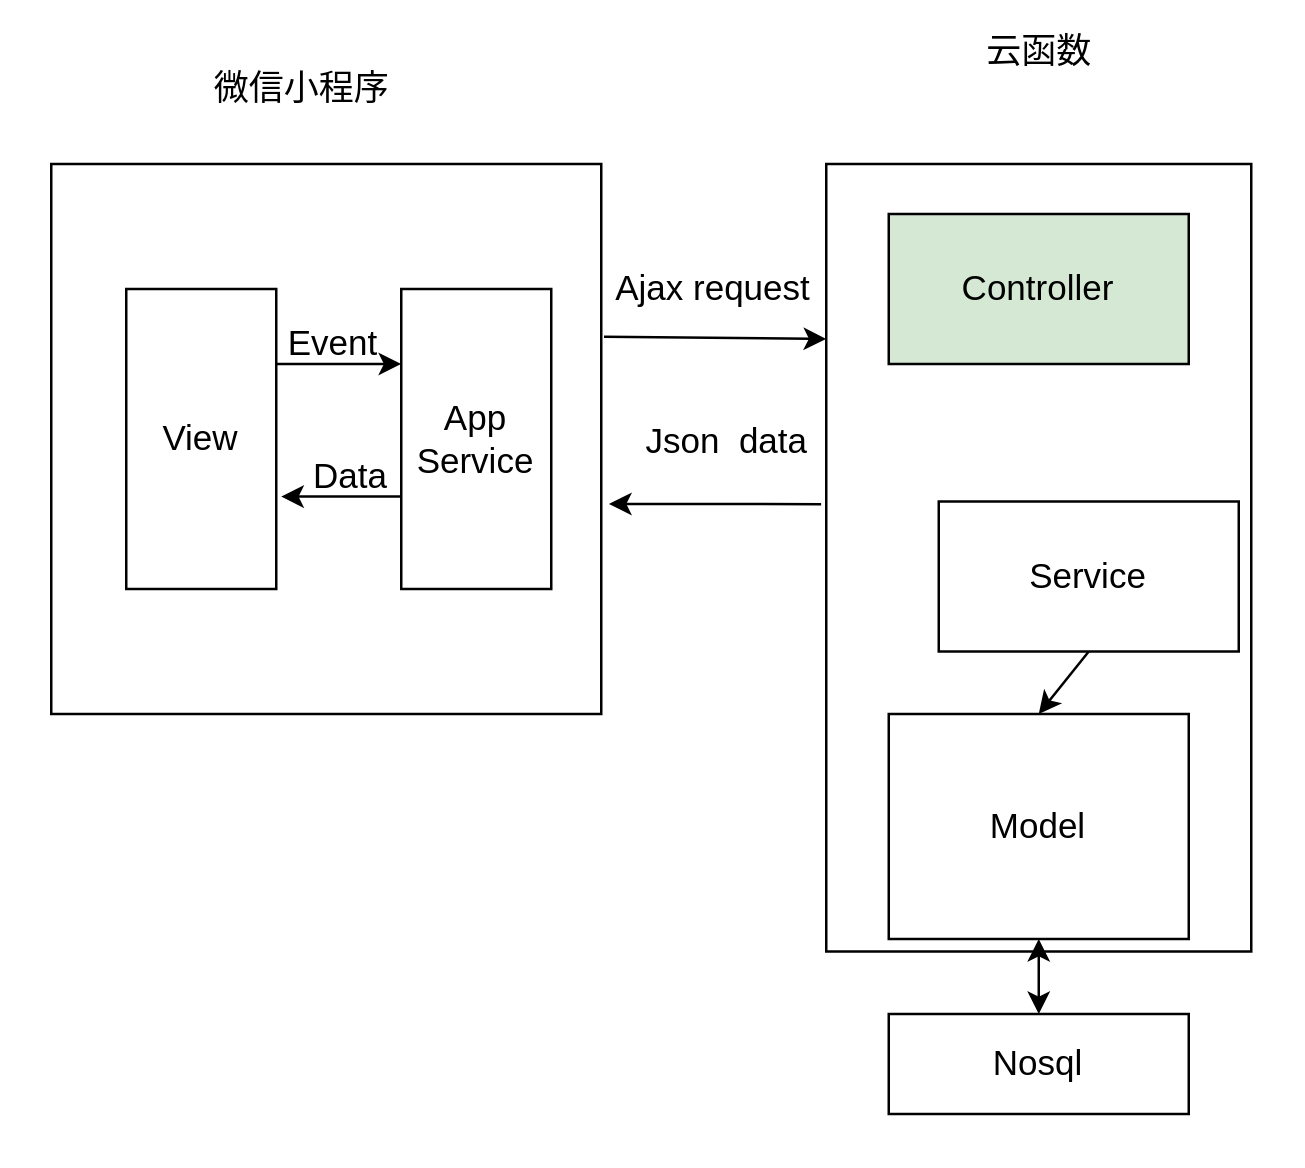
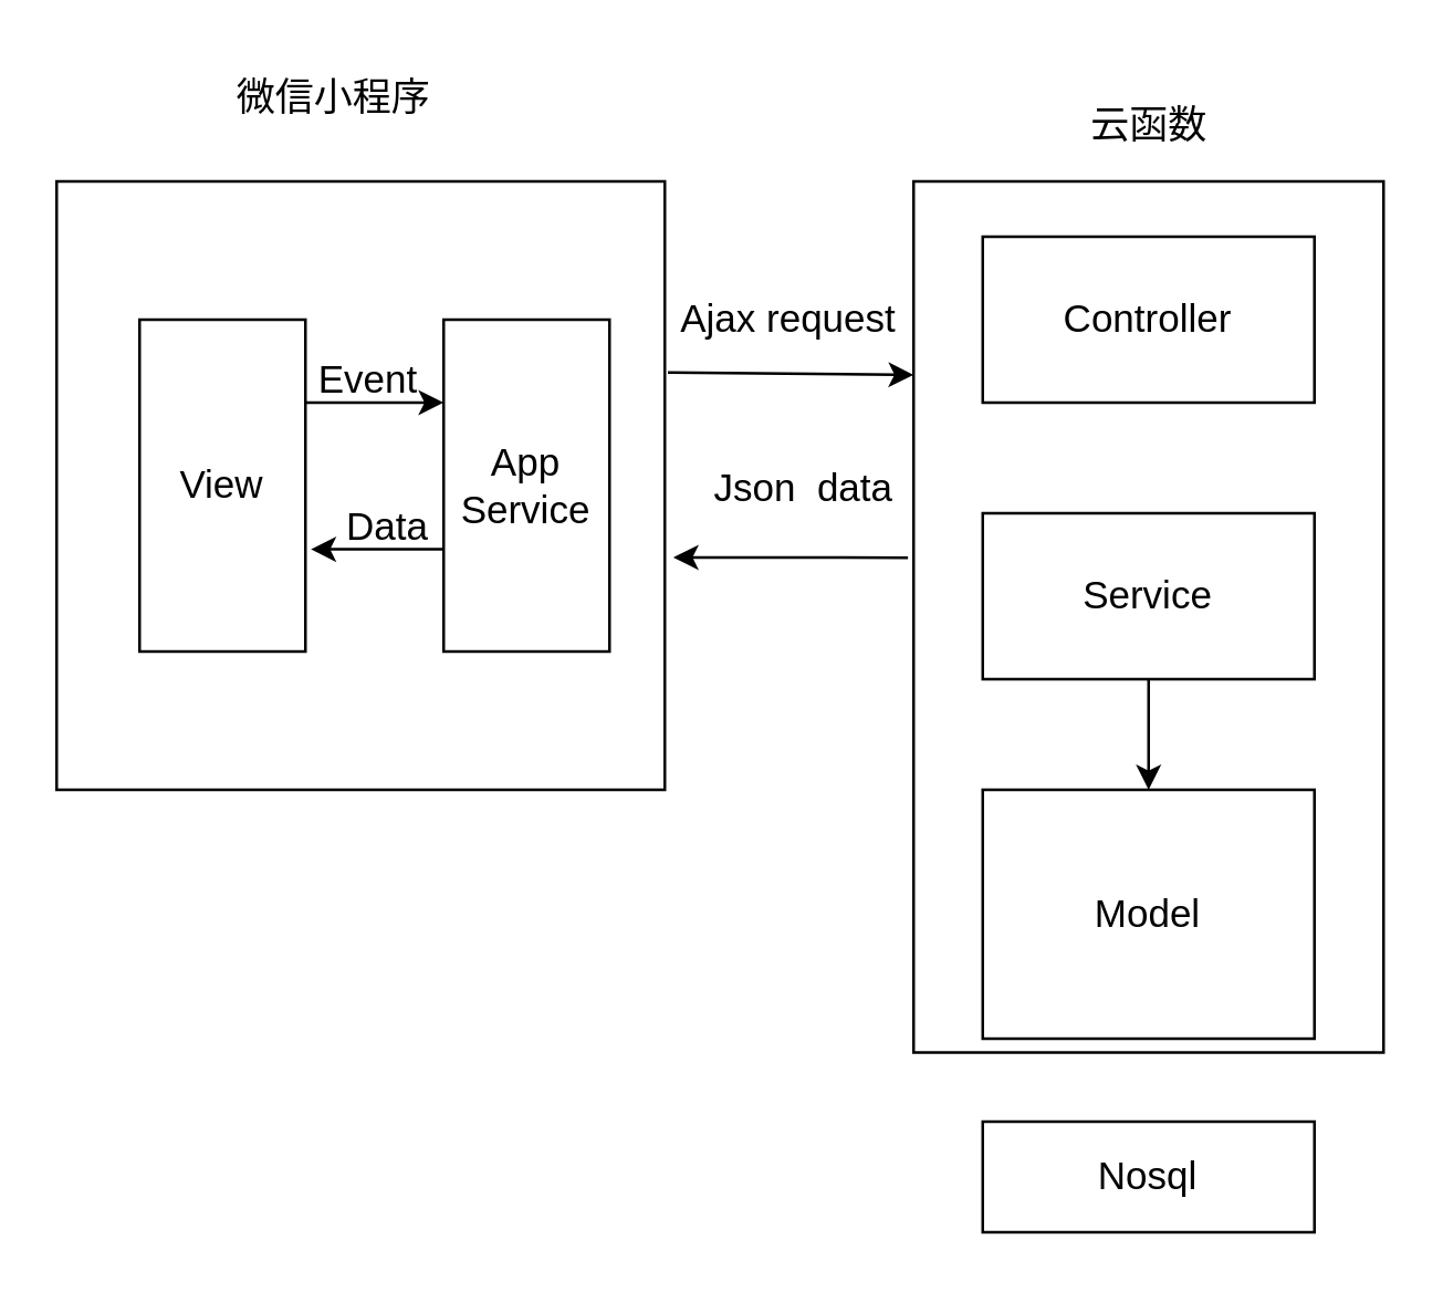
  <mxCell id="0" />
  <mxCell id="1" parent="0" />
  <mxCell id="2" value="" style="whiteSpace=wrap;html=1;aspect=fixed;fontStyle=0;fontSize=14;" vertex="1" parent="1"><mxGeometry x="20" y="65" width="220" height="220" as="geometry" /></mxCell>
  <mxCell id="3" value="View" style="rounded=0;whiteSpace=wrap;html=1;direction=south;fontStyle=0;fontSize=14;" vertex="1" parent="1"><mxGeometry x="50" y="115" width="60" height="120" as="geometry" /></mxCell>
  <mxCell id="4" value="App&lt;br style=&quot;font-size: 14px;&quot;&gt;Service" style="rounded=0;whiteSpace=wrap;html=1;direction=south;fontStyle=0;fontSize=14;" vertex="1" parent="1"><mxGeometry x="160" y="115" width="60" height="120" as="geometry" /></mxCell>
  <mxCell id="5" value="" style="endArrow=classic;html=1;rounded=0;exitX=0.25;exitY=0;exitDx=0;exitDy=0;entryX=0.25;entryY=1;entryDx=0;entryDy=0;fontStyle=0;fontSize=14;" edge="1" parent="1" source="3" target="4"><mxGeometry width="50" height="50" relative="1" as="geometry"><mxPoint x="290" y="305" as="sourcePoint" /><mxPoint x="340" y="255" as="targetPoint" /></mxGeometry></mxCell>
  <mxCell id="6" value="" style="endArrow=classic;html=1;rounded=0;exitX=0.692;exitY=1;exitDx=0;exitDy=0;entryX=0.692;entryY=-0.033;entryDx=0;entryDy=0;exitPerimeter=0;entryPerimeter=0;fontStyle=0;fontSize=14;" edge="1" parent="1" source="4" target="3"><mxGeometry width="50" height="50" relative="1" as="geometry"><mxPoint x="120" y="155" as="sourcePoint" /><mxPoint x="170" y="155" as="targetPoint" /></mxGeometry></mxCell>
  <mxCell id="7" value="Event" style="text;html=1;strokeColor=none;fillColor=none;align=center;verticalAlign=middle;whiteSpace=wrap;rounded=0;fontStyle=0;fontSize=14;" vertex="1" parent="1"><mxGeometry x="103" y="122" width="60" height="30" as="geometry" /></mxCell>
  <mxCell id="8" value="Data" style="text;html=1;strokeColor=none;fillColor=none;align=center;verticalAlign=middle;whiteSpace=wrap;rounded=0;fontStyle=0;fontSize=14;" vertex="1" parent="1"><mxGeometry x="110" y="175" width="60" height="30" as="geometry" /></mxCell>
  <mxCell id="9" value="" style="rounded=0;whiteSpace=wrap;html=1;direction=south;fontStyle=0;fontSize=14;" vertex="1" parent="1"><mxGeometry x="330" y="65" width="170" height="315" as="geometry" /></mxCell>
  <mxCell id="10" value="Model" style="rounded=0;whiteSpace=wrap;html=1;fontStyle=0;fontSize=14;" vertex="1" parent="1"><mxGeometry x="355" y="285" width="120" height="90" as="geometry" /></mxCell>
- <mxCell id="11" value="Service" style="rounded=0;whiteSpace=wrap;html=1;fontStyle=0;fontSize=14;" vertex="1" parent="1"><mxGeometry x="375" y="200" width="120" height="60" as="geometry" /></mxCell>
- <mxCell id="12" value="Controller" style="rounded=0;whiteSpace=wrap;html=1;fontStyle=0;fontSize=14;fillColor=#d5e8d4;" vertex="1" parent="1"><mxGeometry x="355" y="85" width="120" height="60" as="geometry" /></mxCell>
+ <mxCell id="11" value="Service" style="rounded=0;whiteSpace=wrap;html=1;fontStyle=0;fontSize=14;" vertex="1" parent="1"><mxGeometry x="355" y="185" width="120" height="60" as="geometry" /></mxCell>
+ <mxCell id="12" value="Controller" style="rounded=0;whiteSpace=wrap;html=1;fontStyle=0;fontSize=14;" vertex="1" parent="1"><mxGeometry x="355" y="85" width="120" height="60" as="geometry" /></mxCell>
  <mxCell id="13" value="Nosql" style="rounded=0;whiteSpace=wrap;html=1;fontStyle=0;fontSize=14;" vertex="1" parent="1"><mxGeometry x="355" y="405" width="120" height="40" as="geometry" /></mxCell>
- <mxCell id="14" value="" style="endArrow=classic;startArrow=classic;html=1;rounded=0;exitX=0.5;exitY=0;exitDx=0;exitDy=0;fontStyle=0;fontSize=14;" edge="1" parent="1" source="13" target="10"><mxGeometry width="50" height="50" relative="1" as="geometry"><mxPoint x="290" y="305" as="sourcePoint" /><mxPoint x="340" y="255" as="targetPoint" /></mxGeometry></mxCell>
  <mxCell id="15" value="" style="endArrow=classic;html=1;rounded=0;exitX=0.5;exitY=1;exitDx=0;exitDy=0;entryX=0.5;entryY=0;entryDx=0;entryDy=0;fontStyle=0;fontSize=14;" edge="1" parent="1" source="11" target="10"><mxGeometry width="50" height="50" relative="1" as="geometry"><mxPoint x="425" y="155" as="sourcePoint" /><mxPoint x="425" y="195" as="targetPoint" /></mxGeometry></mxCell>
  <mxCell id="16" value="" style="endArrow=classic;html=1;rounded=0;exitX=1.005;exitY=0.314;exitDx=0;exitDy=0;exitPerimeter=0;fontStyle=0;fontSize=14;" edge="1" parent="1" source="2"><mxGeometry width="50" height="50" relative="1" as="geometry"><mxPoint x="290" y="305" as="sourcePoint" /><mxPoint x="330" y="135" as="targetPoint" /></mxGeometry></mxCell>
  <mxCell id="17" value="" style="endArrow=classic;html=1;rounded=0;entryX=1.014;entryY=0.618;entryDx=0;entryDy=0;entryPerimeter=0;exitX=0.432;exitY=1.012;exitDx=0;exitDy=0;exitPerimeter=0;fontStyle=0;fontSize=14;" edge="1" parent="1" source="9" target="2"><mxGeometry width="50" height="50" relative="1" as="geometry"><mxPoint x="320" y="195" as="sourcePoint" /><mxPoint x="340" y="145" as="targetPoint" /></mxGeometry></mxCell>
  <mxCell id="18" value="Ajax request" style="text;html=1;strokeColor=none;fillColor=none;align=center;verticalAlign=middle;whiteSpace=wrap;rounded=0;fontStyle=0;fontSize=14;" vertex="1" parent="1"><mxGeometry x="235" y="100" width="100" height="30" as="geometry" /></mxCell>
  <mxCell id="19" value="Json&amp;nbsp; data" style="text;html=1;align=center;verticalAlign=middle;resizable=0;points=[];autosize=1;strokeColor=none;fillColor=none;fontStyle=0;fontSize=14;" vertex="1" parent="1"><mxGeometry x="245" y="161" width="90" height="30" as="geometry" /></mxCell>
  <mxCell id="20" value="&lt;font style=&quot;font-size: 14px;&quot;&gt;&lt;span&gt;微信小程序&lt;/span&gt;&lt;/font&gt;" style="text;html=1;align=center;verticalAlign=middle;resizable=0;points=[];autosize=1;strokeColor=none;fillColor=none;fontStyle=0" vertex="1" parent="1"><mxGeometry x="75" y="20" width="90" height="30" as="geometry" /></mxCell>
- <mxCell id="21" value="&lt;span&gt;&lt;font style=&quot;font-size: 14px;&quot;&gt;云函数&lt;/font&gt;&lt;/span&gt;" style="text;html=1;align=center;verticalAlign=middle;resizable=0;points=[];autosize=1;strokeColor=none;fillColor=none;fontStyle=0" vertex="1" parent="1"><mxGeometry x="380" y="5" width="70" height="30" as="geometry" /></mxCell>
+ <mxCell id="21" value="&lt;span&gt;&lt;font style=&quot;font-size: 14px;&quot;&gt;云函数&lt;/font&gt;&lt;/span&gt;" style="text;html=1;align=center;verticalAlign=middle;resizable=0;points=[];autosize=1;strokeColor=none;fillColor=none;fontStyle=0" vertex="1" parent="1"><mxGeometry x="380" y="30" width="70" height="30" as="geometry" /></mxCell>
